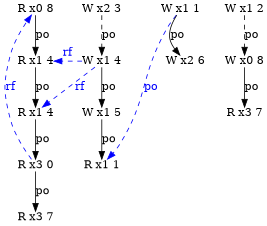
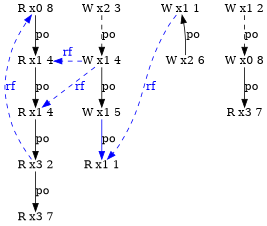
  digraph {
    node [idx=0 loc=1 shape=plain th=1 type=R]
    n1 [idx=3 label="R x1 1" th=3]
    n2 [idx=4 label="R x3 7" loc=3]
    n3 [idx=2 label="R x3 7" loc=3 th=2]
    n4 [label="W x2 3" loc=2 th=3 type=W]
    n5 [idx=1 label="W x1 4" th=3 type=W]
    n6 [idx=2 label="R x1 4"]
    n7 [idx=2 label="W x1 5" th=3 type=W]
    n8 [idx=1 label="R x1 4"]
-   n9 [idx=3 label="R x3 0" loc=3]
+   n9 [idx=3 label="R x3 2" loc=3]
    n10 [label="R x0 8" loc=0]
    n11 [label="W x1 2" th=2 type=W]
    n12 [idx=1 label="W x0 8" loc=0 th=2 type=W]
    n13 [label="W x1 1" th=0 type=W]
    n14 [idx=1 label="W x2 6" loc=2 th=0 type=W]
    n4 -> n5 [label=po style=dashed]
    n5 -> n6 [color=blue constraint=false fontcolor=blue from_idx=1 from_th=3 label=rf style=dashed to_idx=2 to_th=1]
    n5 -> n7 [label=po]
    n5 -> n8 [color=blue constraint=false fontcolor=blue from_idx=1 from_th=3 label=rf style=dashed to_idx=1 to_th=1]
    n6 -> n9 [label=po]
-   n7 -> n1 [label=po]
+   n7 -> n1 [label=po color=blue]
    n8 -> n6 [label=po]
    n9 -> n2 [label=po]
    n9 -> n10 [color=blue constraint=false fontcolor=blue from_idx=1 from_th=2 label=rf style=dashed to_idx=0 to_th=1]
    n10 -> n8 [label=po]
    n11 -> n12 [label=po style=dashed]
    n12 -> n3 [label=po]
-   n13 -> n1 [color=blue constraint=false fontcolor=blue from_idx=0 from_th=0 label=po style=dashed to_idx=3 to_th=3]
-   n13 -> n14 [label=po]
+   n13 -> n1 [color=blue constraint=false fontcolor=blue from_idx=0 from_th=0 label=rf style=dashed to_idx=3 to_th=3]
+   n14 -> n13 [label=po]
  }
